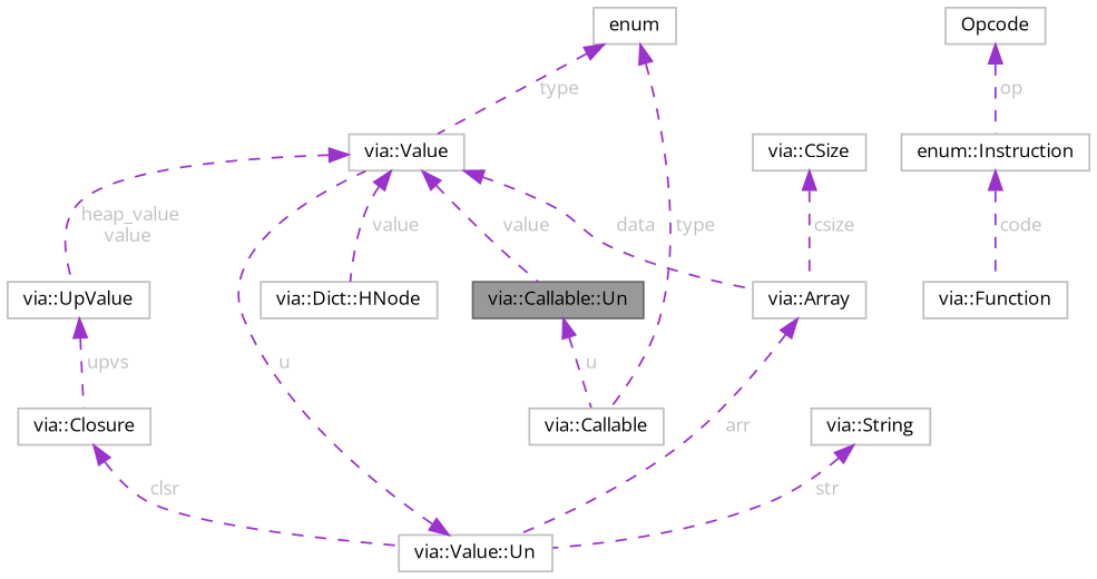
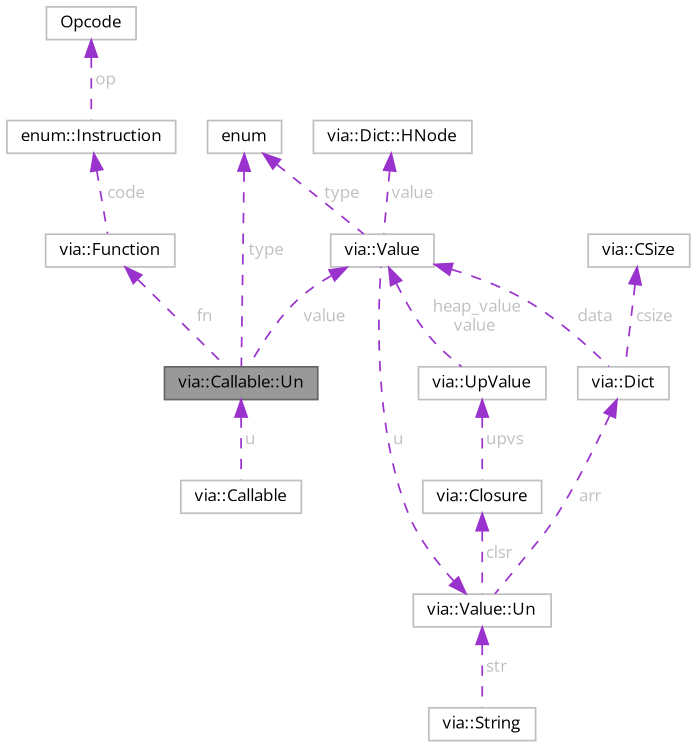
  digraph {
    fontname="Open Sans"
    node [color=grey75 fillcolor=white fontname="Open Sans" fontsize=10 shape=box style=filled]
    edge [color=darkorchid3 dir=back fontcolor=grey fontname="Open Sans" fontsize=10 labelfontname=Helvetica labelfontsize=10 style=dashed]
    n1 [color=gray40 fillcolor=grey60 fontcolor=black height=0.2 label="via::Callable::Un" width=0.4]
    n2 [height=0.2 label="via::Callable" width=0.4]
    n3 [height=0.2 label="via::Function" width=0.4]
    n4 [height=0.2 label="enum::Instruction" width=0.4]
    n5 [height=0.2 label=Opcode width=0.4]
    n6 [height=0.2 label="via::Value" width=0.4]
-   n7 [height=0.2 label="via::Array" width=0.4]
+   n7 [height=0.2 label="via::Dict" width=0.4]
    n8 [height=0.2 label="via::Dict::HNode" width=0.4]
    n9 [height=0.2 label="via::UpValue" width=0.4]
    n10 [height=0.2 label="via::Value::Un" width=0.4]
    n11 [height=0.2 label="via::Closure" width=0.4]
    n12 [height=0.2 label=enum width=0.4]
    n13 [height=0.2 label="via::String" width=0.4]
    n14 [height=0.2 label="via::CSize" width=0.4]
    n1 -> n2 [label=" u"]
+   n3 -> n1 [label=" fn"]
    n4 -> n3 [label=" code"]
    n5 -> n4 [label=" op"]
    n6 -> n1 [label=" value"]
    n6 -> n7 [label=" data"]
-   n6 -> n8 [label=" value"]
+   n8 -> n6 [label=" value"]
    n6 -> n9 [label=" heap_value\nvalue"]
    n7 -> n10 [label=" arr"]
    n9 -> n11 [label=" upvs"]
    n10 -> n6 [label=" u"]
    n11 -> n10 [label=" clsr"]
-   n12 -> n2 [label=" type"]
+   n12 -> n1 [label=" type"]
    n12 -> n6 [label=" type"]
-   n13 -> n10 [label=" str"]
+   n10 -> n13 [label=" str"]
    n14 -> n7 [label=" csize"]
  }
